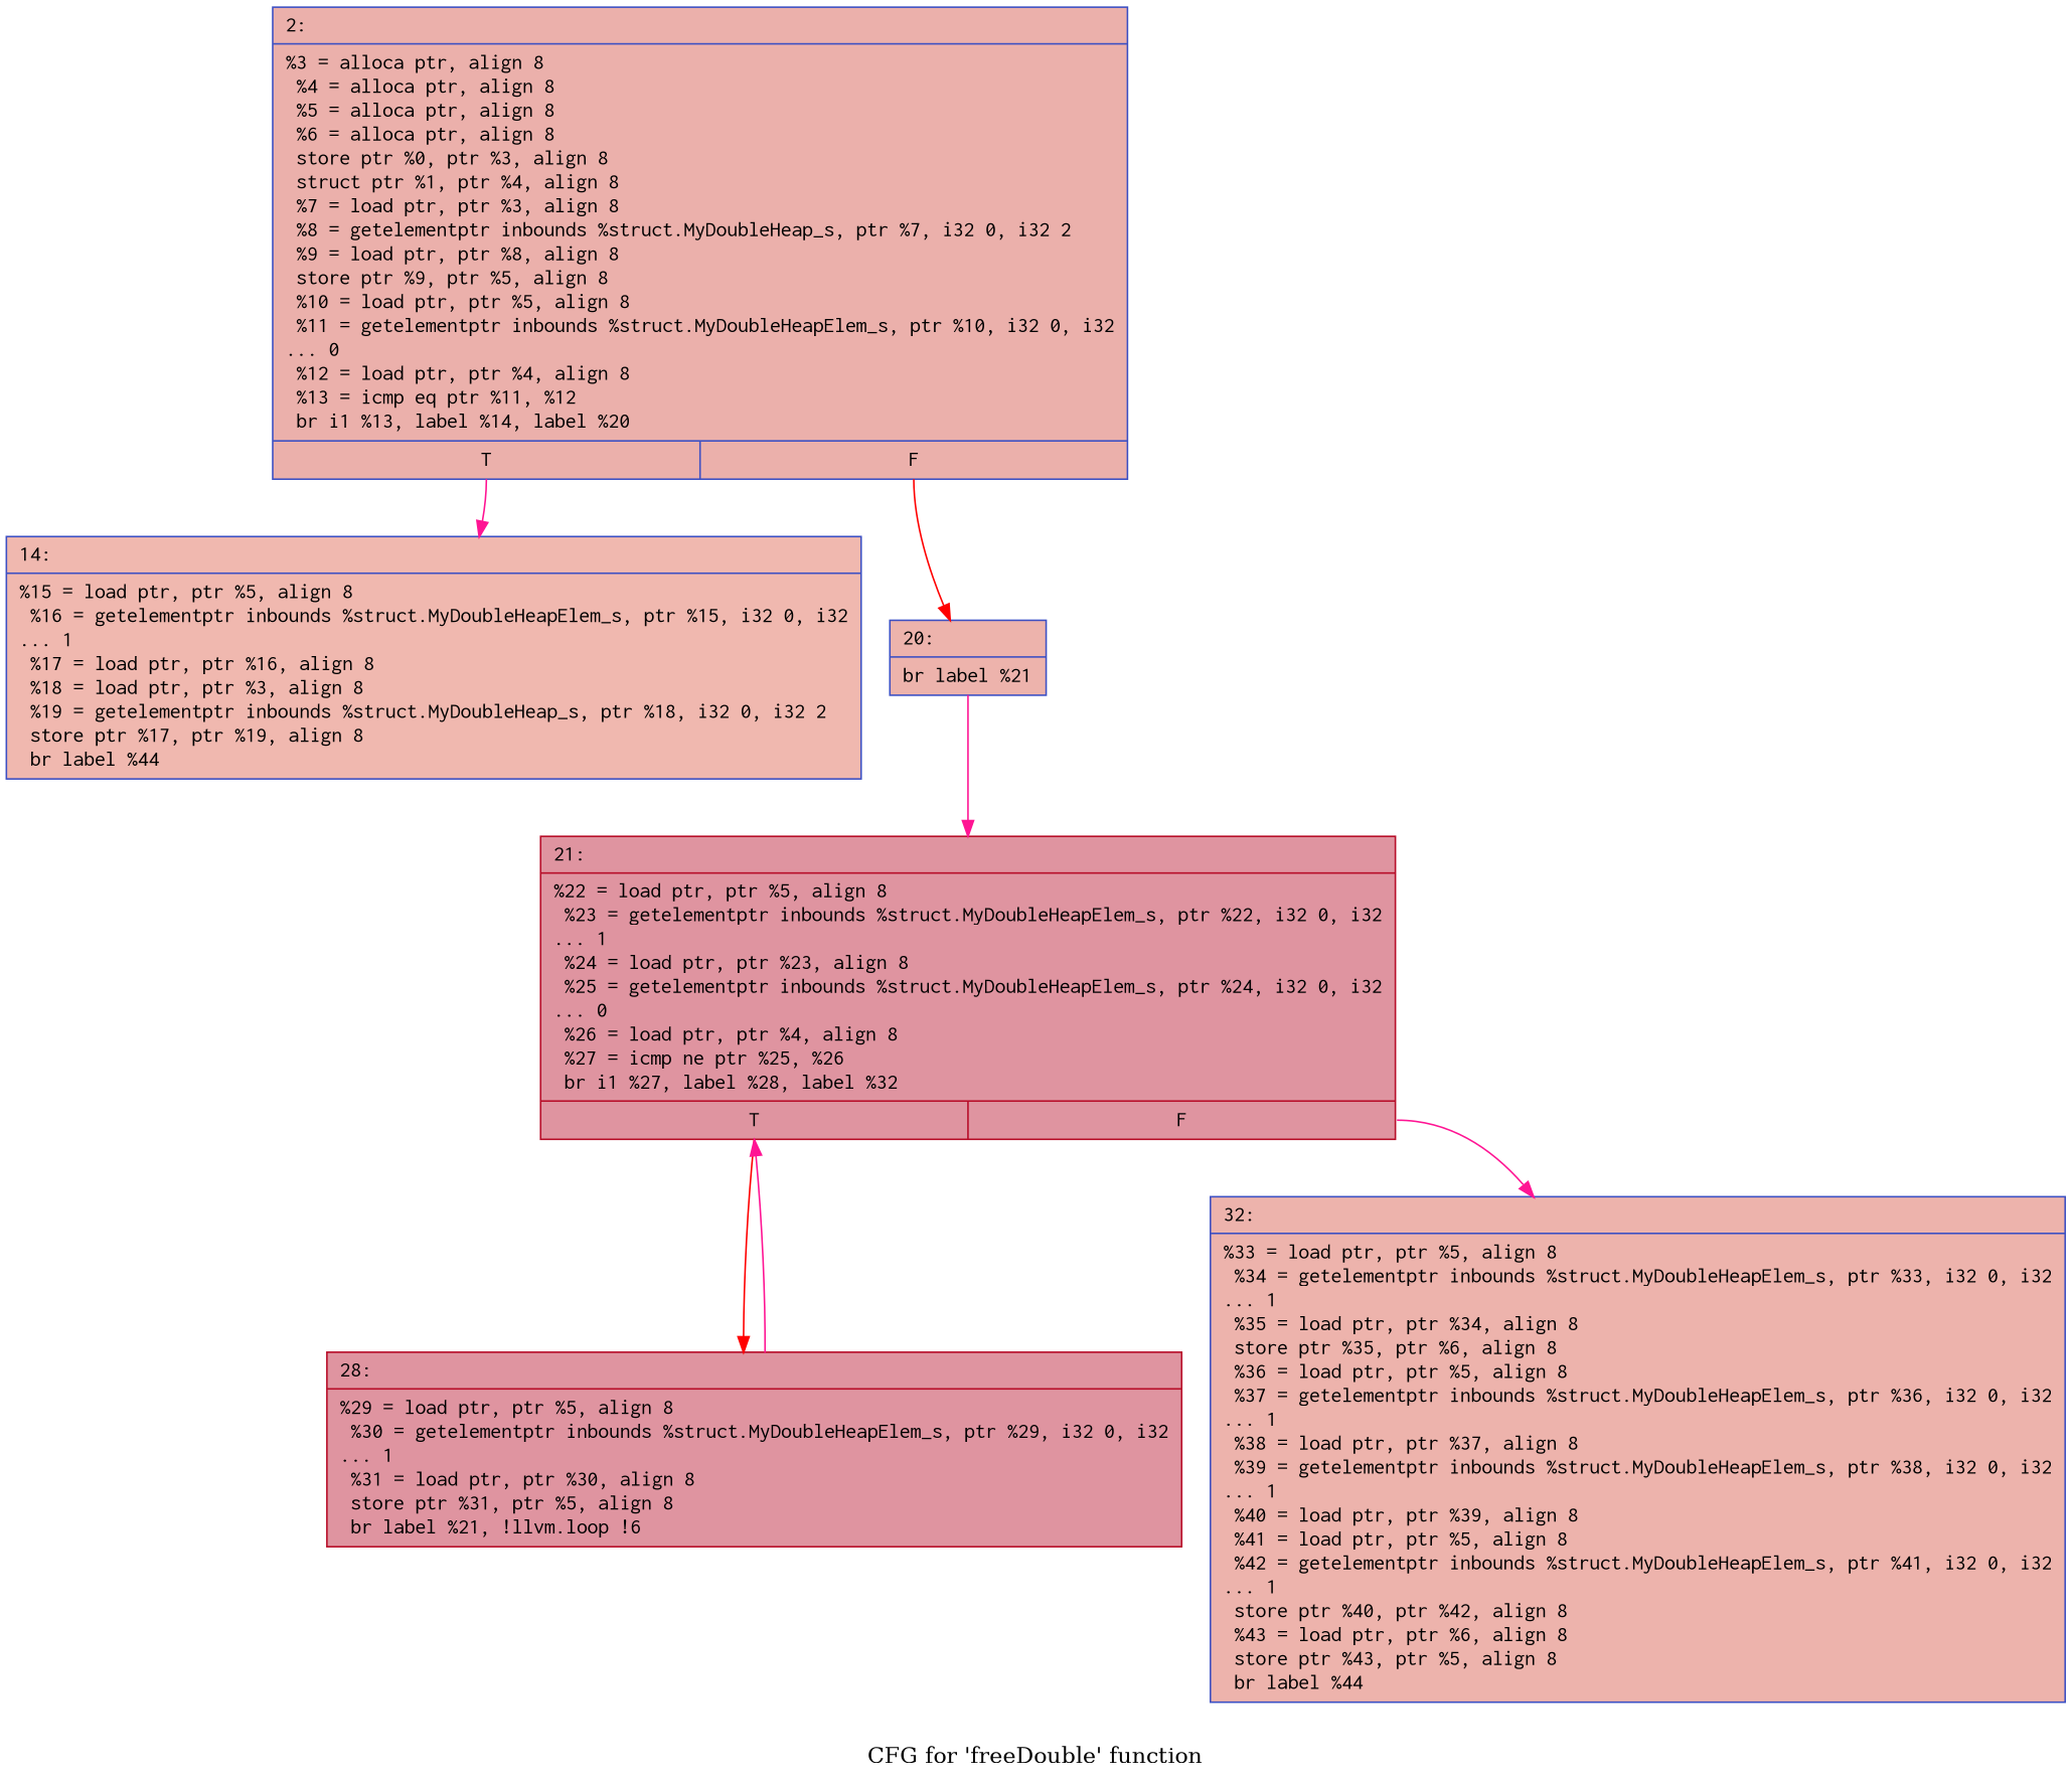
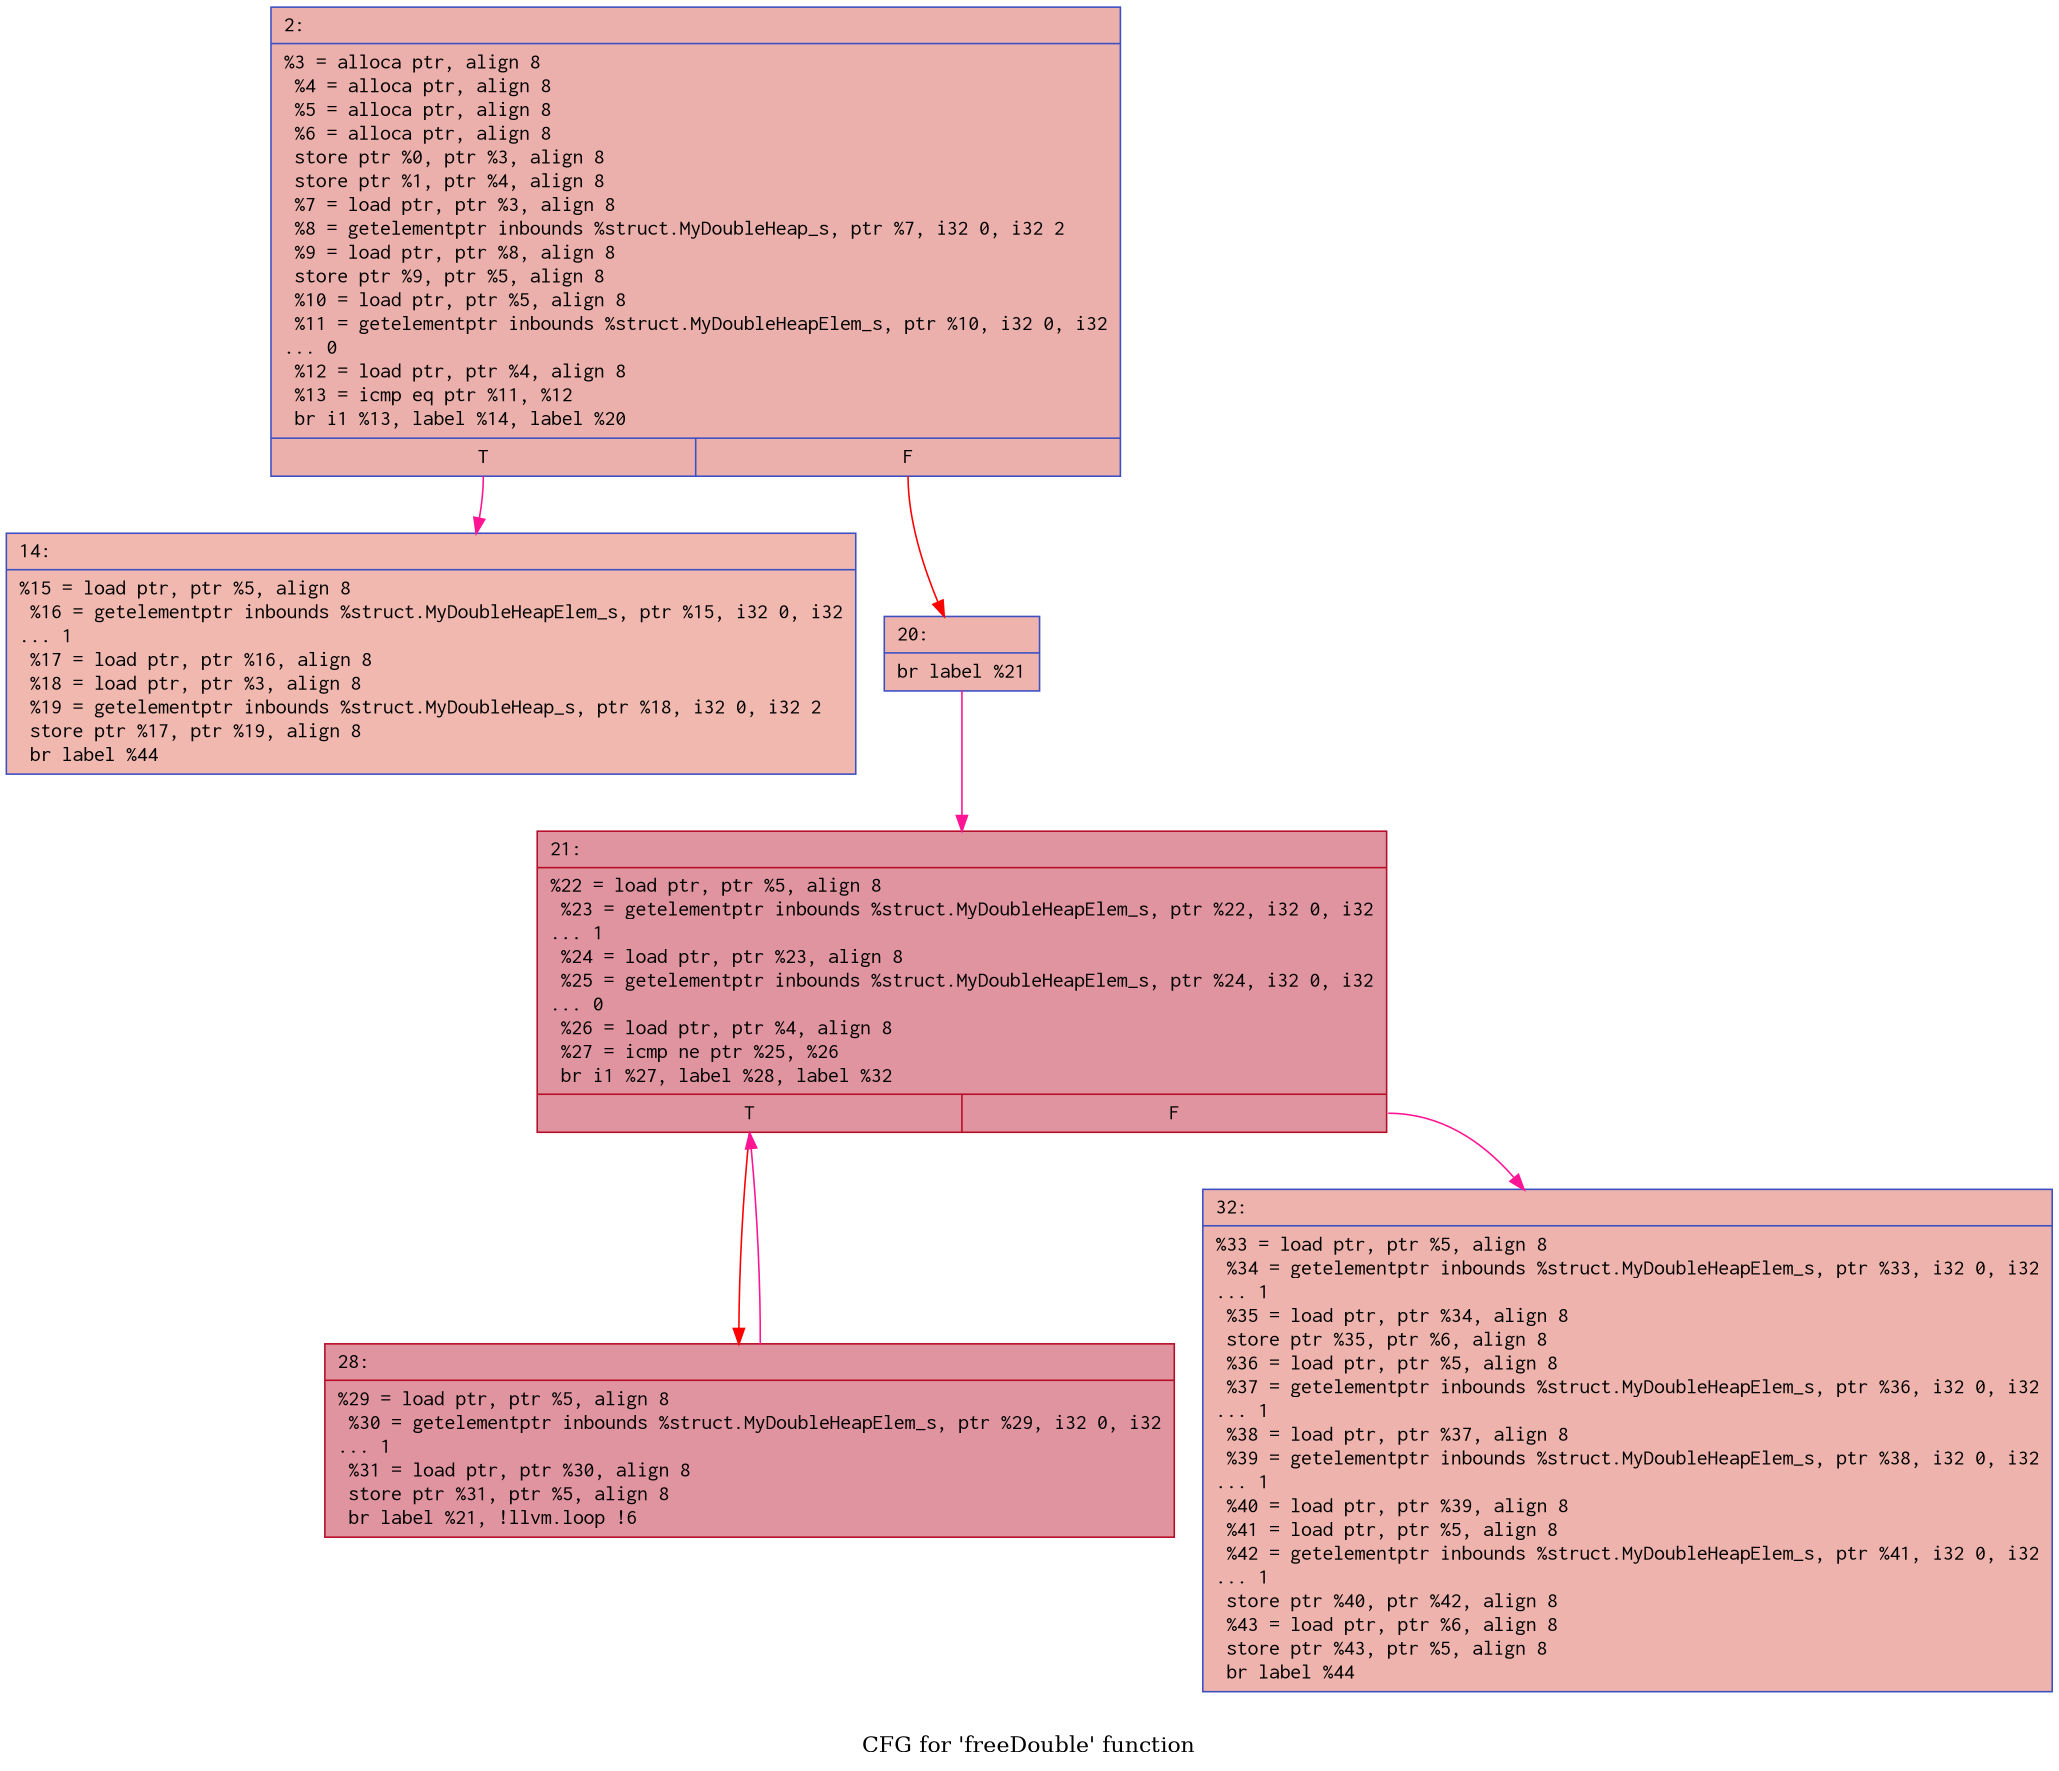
  digraph {
    label="CFG for 'freeDouble' function"
    node [color="#3d50c3ff" fillcolor="#d6524470" fontname=Courier shape=record style=filled]
    edge [color=deeppink]
-   n1 [fillcolor="#d24b4070" label="{2:\l|  %3 = alloca ptr, align 8\l  %4 = alloca ptr, align 8\l  %5 = alloca ptr, align 8\l  %6 = alloca ptr, align 8\l  store ptr %0, ptr %3, align 8\l  struct ptr %1, ptr %4, align 8\l  %7 = load ptr, ptr %3, align 8\l  %8 = getelementptr inbounds %struct.MyDoubleHeap_s, ptr %7, i32 0, i32 2\l  %9 = load ptr, ptr %8, align 8\l  store ptr %9, ptr %5, align 8\l  %10 = load ptr, ptr %5, align 8\l  %11 = getelementptr inbounds %struct.MyDoubleHeapElem_s, ptr %10, i32 0, i32\l... 0\l  %12 = load ptr, ptr %4, align 8\l  %13 = icmp eq ptr %11, %12\l  br i1 %13, label %14, label %20\l|{<s0>T|<s1>F}}"]
+   n1 [fillcolor="#d24b4070" label="{2:\l|  %3 = alloca ptr, align 8\l  %4 = alloca ptr, align 8\l  %5 = alloca ptr, align 8\l  %6 = alloca ptr, align 8\l  store ptr %0, ptr %3, align 8\l  store ptr %1, ptr %4, align 8\l  %7 = load ptr, ptr %3, align 8\l  %8 = getelementptr inbounds %struct.MyDoubleHeap_s, ptr %7, i32 0, i32 2\l  %9 = load ptr, ptr %8, align 8\l  store ptr %9, ptr %5, align 8\l  %10 = load ptr, ptr %5, align 8\l  %11 = getelementptr inbounds %struct.MyDoubleHeapElem_s, ptr %10, i32 0, i32\l... 0\l  %12 = load ptr, ptr %4, align 8\l  %13 = icmp eq ptr %11, %12\l  br i1 %13, label %14, label %20\l|{<s0>T|<s1>F}}"]
    n2 [fillcolor="#dc5d4a70" label="{14:\l|  %15 = load ptr, ptr %5, align 8\l  %16 = getelementptr inbounds %struct.MyDoubleHeapElem_s, ptr %15, i32 0, i32\l... 1\l  %17 = load ptr, ptr %16, align 8\l  %18 = load ptr, ptr %3, align 8\l  %19 = getelementptr inbounds %struct.MyDoubleHeap_s, ptr %18, i32 0, i32 2\l  store ptr %17, ptr %19, align 8\l  br label %44\l}"]
    n3 [label="{20:\l|  br label %21\l}"]
    n4 [color="#b70d28ff" fillcolor="#b70d2870" label="{21:\l|  %22 = load ptr, ptr %5, align 8\l  %23 = getelementptr inbounds %struct.MyDoubleHeapElem_s, ptr %22, i32 0, i32\l... 1\l  %24 = load ptr, ptr %23, align 8\l  %25 = getelementptr inbounds %struct.MyDoubleHeapElem_s, ptr %24, i32 0, i32\l... 0\l  %26 = load ptr, ptr %4, align 8\l  %27 = icmp ne ptr %25, %26\l  br i1 %27, label %28, label %32\l|{<s0>T|<s1>F}}"]
    n5 [color="#b70d28ff" fillcolor="#b70d2870" label="{28:\l|  %29 = load ptr, ptr %5, align 8\l  %30 = getelementptr inbounds %struct.MyDoubleHeapElem_s, ptr %29, i32 0, i32\l... 1\l  %31 = load ptr, ptr %30, align 8\l  store ptr %31, ptr %5, align 8\l  br label %21, !llvm.loop !6\l}"]
    n6 [label="{32:\l|  %33 = load ptr, ptr %5, align 8\l  %34 = getelementptr inbounds %struct.MyDoubleHeapElem_s, ptr %33, i32 0, i32\l... 1\l  %35 = load ptr, ptr %34, align 8\l  store ptr %35, ptr %6, align 8\l  %36 = load ptr, ptr %5, align 8\l  %37 = getelementptr inbounds %struct.MyDoubleHeapElem_s, ptr %36, i32 0, i32\l... 1\l  %38 = load ptr, ptr %37, align 8\l  %39 = getelementptr inbounds %struct.MyDoubleHeapElem_s, ptr %38, i32 0, i32\l... 1\l  %40 = load ptr, ptr %39, align 8\l  %41 = load ptr, ptr %5, align 8\l  %42 = getelementptr inbounds %struct.MyDoubleHeapElem_s, ptr %41, i32 0, i32\l... 1\l  store ptr %40, ptr %42, align 8\l  %43 = load ptr, ptr %6, align 8\l  store ptr %43, ptr %5, align 8\l  br label %44\l}"]
    n1 -> n2 [tailport=s0]
    n1 -> n3 [color=red tailport=s1]
    n3 -> n4
    n4 -> n5 [color=red tailport=s0]
    n4 -> n6 [tailport=s1]
    n5 -> n4
  }
